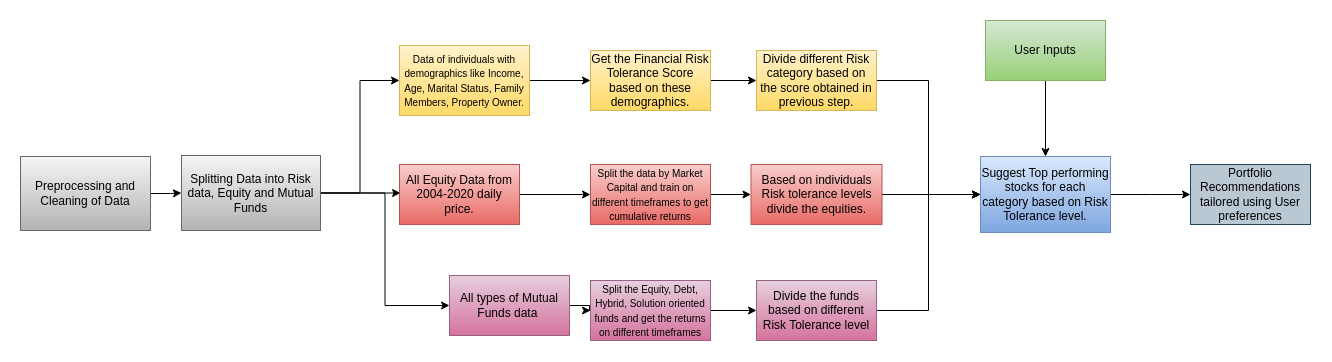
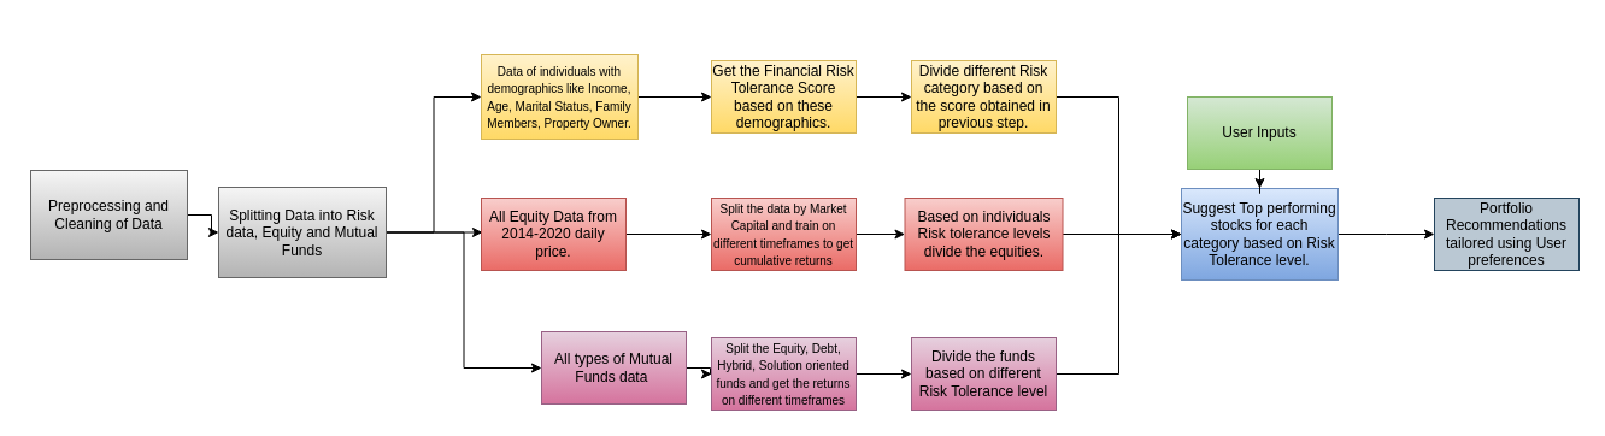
  <mxCell id="0" />
  <mxCell id="1" parent="0" />
  <mxCell id="2" style="edgeStyle=orthogonalEdgeStyle;rounded=0;orthogonalLoop=1;jettySize=auto;html=1;" edge="1" parent="1" source="3" target="7"><mxGeometry relative="1" as="geometry" /></mxCell>
- <mxCell id="3" value="Preprocessing and Cleaning of Data" style="rounded=0;whiteSpace=wrap;html=1;fillColor=#f5f5f5;gradientColor=#b3b3b3;strokeColor=#666666;" vertex="1" parent="1"><mxGeometry x="20" y="156" width="130" height="74" as="geometry" /></mxCell>
+ <mxCell id="3" value="Preprocessing and Cleaning of Data" style="rounded=0;whiteSpace=wrap;html=1;fillColor=#f5f5f5;gradientColor=#b3b3b3;strokeColor=#666666;" vertex="1" parent="1"><mxGeometry x="25" y="141" width="130" height="74" as="geometry" /></mxCell>
  <mxCell id="4" style="edgeStyle=orthogonalEdgeStyle;rounded=0;orthogonalLoop=1;jettySize=auto;html=1;entryX=0;entryY=0.5;entryDx=0;entryDy=0;" edge="1" parent="1" source="7" target="9"><mxGeometry relative="1" as="geometry" /></mxCell>
  <mxCell id="5" style="edgeStyle=orthogonalEdgeStyle;rounded=0;orthogonalLoop=1;jettySize=auto;html=1;" edge="1" parent="1" source="7"><mxGeometry relative="1" as="geometry"><mxPoint x="400" y="192.5" as="targetPoint" /></mxGeometry></mxCell>
  <mxCell id="6" style="edgeStyle=orthogonalEdgeStyle;rounded=0;orthogonalLoop=1;jettySize=auto;html=1;entryX=0;entryY=0.5;entryDx=0;entryDy=0;" edge="1" parent="1" source="7" target="21"><mxGeometry relative="1" as="geometry" /></mxCell>
  <mxCell id="7" value="Splitting Data into Risk data, Equity and Mutual Funds" style="rounded=0;whiteSpace=wrap;html=1;fillColor=#f5f5f5;gradientColor=#b3b3b3;strokeColor=#666666;" vertex="1" parent="1"><mxGeometry x="181" y="155" width="139" height="75" as="geometry" /></mxCell>
  <mxCell id="8" style="edgeStyle=orthogonalEdgeStyle;rounded=0;orthogonalLoop=1;jettySize=auto;html=1;entryX=0;entryY=0.5;entryDx=0;entryDy=0;" edge="1" parent="1" source="9" target="11"><mxGeometry relative="1" as="geometry" /></mxCell>
  <mxCell id="9" value="&lt;font style=&quot;font-size: 10px;&quot;&gt;Data of individuals with demographics like&amp;nbsp;Income, Age, Marital Status, Family Members, Property Owner.&lt;/font&gt;" style="rounded=0;whiteSpace=wrap;html=1;fillColor=#fff2cc;gradientColor=#ffd966;strokeColor=#d6b656;" vertex="1" parent="1"><mxGeometry x="399" y="45" width="130" height="70" as="geometry" /></mxCell>
  <mxCell id="10" style="edgeStyle=orthogonalEdgeStyle;rounded=0;orthogonalLoop=1;jettySize=auto;html=1;" edge="1" parent="1" source="11" target="13"><mxGeometry relative="1" as="geometry" /></mxCell>
  <mxCell id="11" value="Get the Financial Risk Tolerance Score based on these demographics." style="rounded=0;whiteSpace=wrap;html=1;fillColor=#fff2cc;gradientColor=#ffd966;strokeColor=#d6b656;" vertex="1" parent="1"><mxGeometry x="590" y="50" width="120" height="60" as="geometry" /></mxCell>
  <mxCell id="12" style="edgeStyle=orthogonalEdgeStyle;rounded=0;orthogonalLoop=1;jettySize=auto;html=1;entryX=0;entryY=0.5;entryDx=0;entryDy=0;" edge="1" parent="1" source="13" target="27"><mxGeometry relative="1" as="geometry" /></mxCell>
  <mxCell id="13" value="Divide different Risk category based on the score obtained in previous step." style="rounded=0;whiteSpace=wrap;html=1;fillColor=#fff2cc;gradientColor=#ffd966;strokeColor=#d6b656;" vertex="1" parent="1"><mxGeometry x="756" y="50" width="120" height="60" as="geometry" /></mxCell>
  <mxCell id="14" style="edgeStyle=orthogonalEdgeStyle;rounded=0;orthogonalLoop=1;jettySize=auto;html=1;entryX=0;entryY=0.5;entryDx=0;entryDy=0;" edge="1" parent="1" source="15" target="17"><mxGeometry relative="1" as="geometry" /></mxCell>
- <mxCell id="15" value="All Equity Data from 2004-2020 daily price." style="rounded=0;whiteSpace=wrap;html=1;fillColor=#f8cecc;gradientColor=#ea6b66;strokeColor=#b85450;" vertex="1" parent="1"><mxGeometry x="399" y="164" width="120" height="60" as="geometry" /></mxCell>
+ <mxCell id="15" value="All Equity Data from 2014-2020 daily price." style="rounded=0;whiteSpace=wrap;html=1;fillColor=#f8cecc;gradientColor=#ea6b66;strokeColor=#b85450;" vertex="1" parent="1"><mxGeometry x="399" y="164" width="120" height="60" as="geometry" /></mxCell>
  <mxCell id="16" style="edgeStyle=orthogonalEdgeStyle;rounded=0;orthogonalLoop=1;jettySize=auto;html=1;entryX=0;entryY=0.5;entryDx=0;entryDy=0;" edge="1" parent="1" source="17" target="19"><mxGeometry relative="1" as="geometry" /></mxCell>
  <mxCell id="17" value="&lt;font style=&quot;font-size: 10px;&quot;&gt;Split the data by Market Capital and train on different timeframes to get cumulative returns&lt;/font&gt;" style="rounded=0;whiteSpace=wrap;html=1;fillColor=#f8cecc;gradientColor=#ea6b66;strokeColor=#b85450;" vertex="1" parent="1"><mxGeometry x="590" y="164" width="120" height="60" as="geometry" /></mxCell>
  <mxCell id="18" style="edgeStyle=orthogonalEdgeStyle;rounded=0;orthogonalLoop=1;jettySize=auto;html=1;" edge="1" parent="1" source="19" target="27"><mxGeometry relative="1" as="geometry" /></mxCell>
  <mxCell id="19" value="&lt;font style=&quot;font-size: 12px;&quot;&gt;Based on individuals Risk tolerance levels divide the equities.&lt;/font&gt;" style="rounded=0;whiteSpace=wrap;html=1;fillColor=#f8cecc;gradientColor=#ea6b66;strokeColor=#b85450;" vertex="1" parent="1"><mxGeometry x="750.5" y="164" width="131" height="60" as="geometry" /></mxCell>
  <mxCell id="20" style="edgeStyle=orthogonalEdgeStyle;rounded=0;orthogonalLoop=1;jettySize=auto;html=1;" edge="1" parent="1" source="21" target="23"><mxGeometry relative="1" as="geometry" /></mxCell>
  <mxCell id="21" value="All types of Mutual Funds data&amp;nbsp;" style="rounded=0;whiteSpace=wrap;html=1;fillColor=#e6d0de;gradientColor=#d5739d;strokeColor=#996185;" vertex="1" parent="1"><mxGeometry x="449" y="275" width="120" height="60" as="geometry" /></mxCell>
  <mxCell id="22" style="edgeStyle=orthogonalEdgeStyle;rounded=0;orthogonalLoop=1;jettySize=auto;html=1;" edge="1" parent="1" source="23" target="25"><mxGeometry relative="1" as="geometry" /></mxCell>
  <mxCell id="23" value="&lt;font style=&quot;font-size: 10px;&quot;&gt;Split the Equity, Debt, Hybrid, Solution oriented funds and get the returns on different timeframes&lt;/font&gt;" style="rounded=0;whiteSpace=wrap;html=1;fillColor=#e6d0de;gradientColor=#d5739d;strokeColor=#996185;" vertex="1" parent="1"><mxGeometry x="590" y="280" width="120" height="60" as="geometry" /></mxCell>
  <mxCell id="24" style="edgeStyle=orthogonalEdgeStyle;rounded=0;orthogonalLoop=1;jettySize=auto;html=1;entryX=0;entryY=0.5;entryDx=0;entryDy=0;" edge="1" parent="1" source="25" target="27"><mxGeometry relative="1" as="geometry" /></mxCell>
  <mxCell id="25" value="Divide the funds based on different Risk Tolerance level" style="rounded=0;whiteSpace=wrap;html=1;fillColor=#e6d0de;gradientColor=#d5739d;strokeColor=#996185;" vertex="1" parent="1"><mxGeometry x="756" y="280" width="120" height="60" as="geometry" /></mxCell>
  <mxCell id="26" style="edgeStyle=orthogonalEdgeStyle;rounded=0;orthogonalLoop=1;jettySize=auto;html=1;" edge="1" parent="1" source="27"><mxGeometry relative="1" as="geometry"><mxPoint x="1190" y="194" as="targetPoint" /></mxGeometry></mxCell>
  <mxCell id="27" value="Suggest Top performing stocks for each category based on Risk Tolerance level." style="rounded=0;whiteSpace=wrap;html=1;fillColor=#dae8fc;gradientColor=#7ea6e0;strokeColor=#6c8ebf;" vertex="1" parent="1"><mxGeometry x="980" y="156" width="130" height="76" as="geometry" /></mxCell>
  <mxCell id="28" style="edgeStyle=orthogonalEdgeStyle;rounded=0;orthogonalLoop=1;jettySize=auto;html=1;" edge="1" parent="1" source="29" target="27"><mxGeometry relative="1" as="geometry" /></mxCell>
- <mxCell id="29" value="User Inputs" style="rounded=0;whiteSpace=wrap;html=1;fillColor=#d5e8d4;gradientColor=#97d077;strokeColor=#82b366;" vertex="1" parent="1"><mxGeometry x="985" y="20" width="120" height="60" as="geometry" /></mxCell>
+ <mxCell id="29" value="User Inputs" style="rounded=0;whiteSpace=wrap;html=1;fillColor=#d5e8d4;gradientColor=#97d077;strokeColor=#82b366;" vertex="1" parent="1"><mxGeometry x="985" y="80" width="120" height="60" as="geometry" /></mxCell>
  <mxCell id="30" value="Portfolio Recommendations tailored using User preferences" style="rounded=0;whiteSpace=wrap;html=1;fillColor=#bac8d3;strokeColor=#23445d;" vertex="1" parent="1"><mxGeometry x="1190" y="164" width="120" height="60" as="geometry" /></mxCell>
